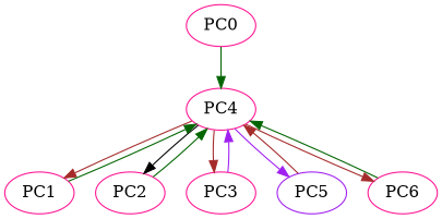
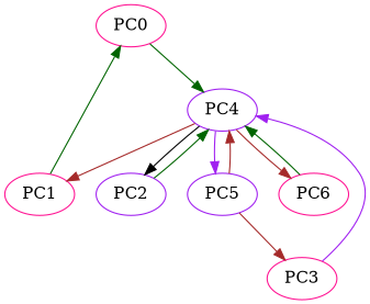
  digraph {
    node [color=deeppink]
    edge [color=darkgreen constraint=true]
    n1 [label=PC0]
-   n2 [label=PC4]
+   n2 [color=purple label=PC4]
    n3 [label=PC1]
-   n4 [label=PC2]
+   n4 [color=purple label=PC2]
    n5 [label=PC3]
    n6 [color=purple label=PC5]
    n7 [label=PC6]
    n1 -> n2
    n2 -> n3 [color=brown]
    n2 -> n4 [color=black]
-   n2 -> n5 [color=brown]
+   n6 -> n5 [color=brown]
    n2 -> n6 [color=purple]
    n2 -> n7 [color=brown]
-   n3 -> n2
+   n3 -> n1
    n4 -> n2
    n5 -> n2 [color=purple]
    n6 -> n2 [color=brown]
    n7 -> n2
  }
